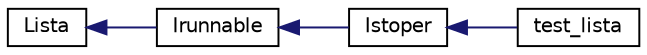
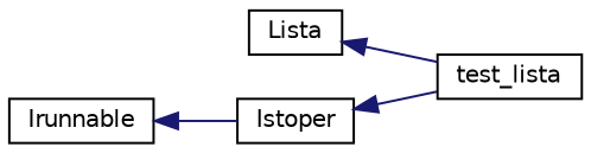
  digraph {
    fontname="DejaVu Sans"
    rankdir=LR
    node [color=black fillcolor=white fontname="DejaVu Sans" fontsize=10 shape=record style=filled]
    edge [color=midnightblue dir=back fontname="DejaVu Sans" fontsize=10 labelfontname=Helvetica labelfontsize=10 style=solid]
    n1 [height=0.2 label=Lista width=0.4]
    n2 [height=0.2 label=test_lista width=0.4]
    n3 [height=0.2 label=Irunnable width=0.4]
    n4 [height=0.2 label=Istoper width=0.4]
-   n1 -> n3
+   n1 -> n2
    n3 -> n4
    n4 -> n2
  }
